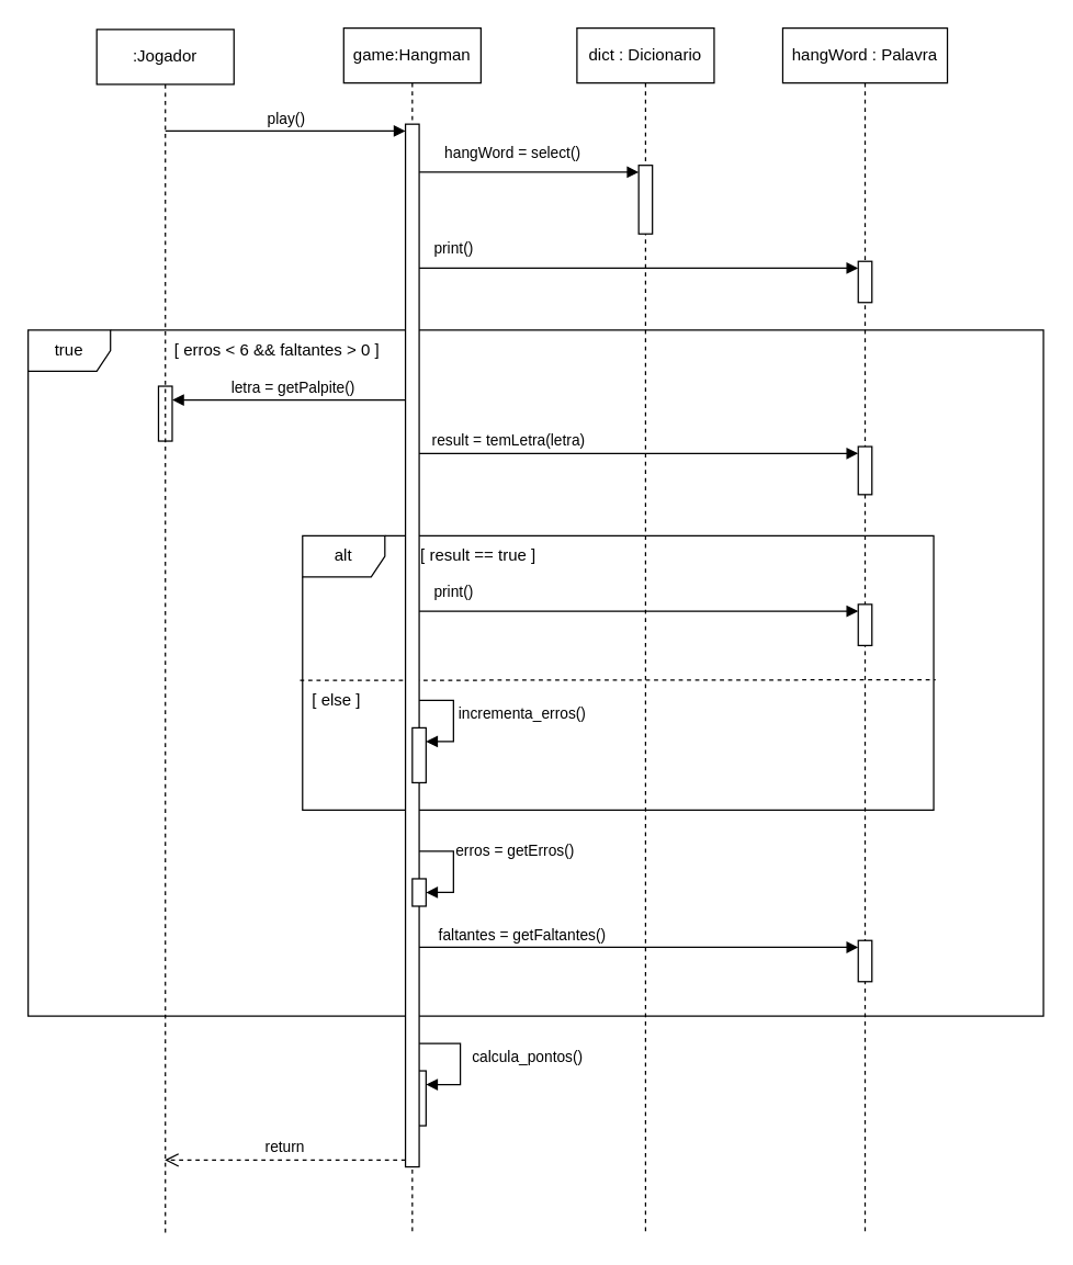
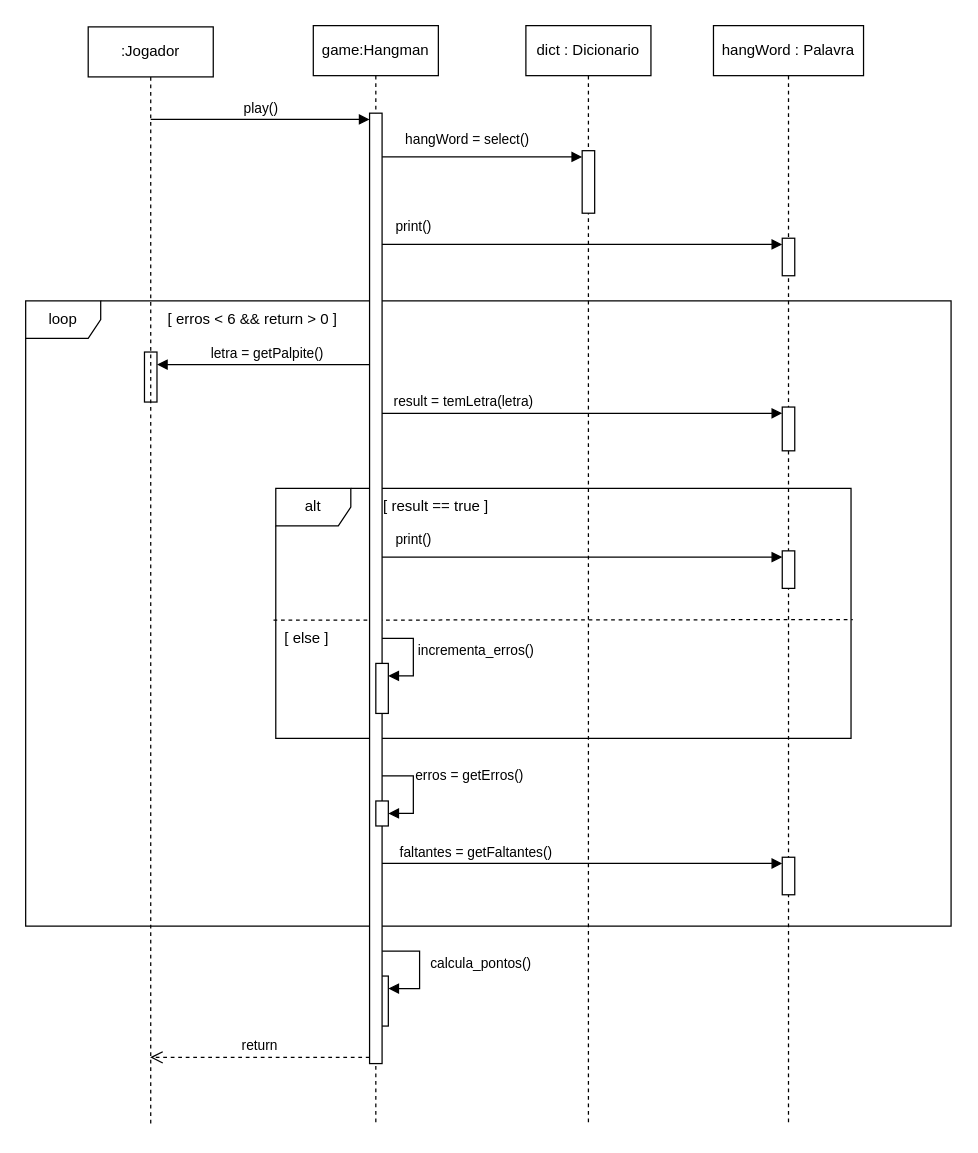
  <mxCell id="0" />
  <mxCell id="1" parent="0" />
  <mxCell id="2" value="game:Hangman" style="shape=umlLifeline;perimeter=lifelinePerimeter;whiteSpace=wrap;html=1;container=1;dropTarget=0;collapsible=0;recursiveResize=0;outlineConnect=0;portConstraint=eastwest;newEdgeStyle={&quot;curved&quot;:0,&quot;rounded&quot;:0};" parent="1" vertex="1"><mxGeometry x="250" y="20" width="100" height="880" as="geometry" /></mxCell>
  <mxCell id="3" value="letra = getPalpite()" style="html=1;verticalAlign=bottom;endArrow=block;curved=0;rounded=0;entryX=1;entryY=0;entryDx=0;entryDy=5;entryPerimeter=0;" parent="2" edge="1"><mxGeometry relative="1" as="geometry"><mxPoint x="49.5" y="271" as="sourcePoint" /><mxPoint x="-125" y="271" as="targetPoint" /></mxGeometry></mxCell>
  <mxCell id="4" value="" style="html=1;points=[[0,0,0,0,5],[0,1,0,0,-5],[1,0,0,0,5],[1,1,0,0,-5]];perimeter=orthogonalPerimeter;outlineConnect=0;targetShapes=umlLifeline;portConstraint=eastwest;newEdgeStyle={&quot;curved&quot;:0,&quot;rounded&quot;:0};" parent="2" vertex="1"><mxGeometry x="-135" y="261" width="10" height="40" as="geometry" /></mxCell>
  <mxCell id="5" value="calcula_pontos()" style="html=1;align=left;spacingLeft=2;endArrow=block;rounded=0;edgeStyle=orthogonalEdgeStyle;curved=0;rounded=0;" parent="2" target="6" edge="1"><mxGeometry x="-0.059" y="5" relative="1" as="geometry"><mxPoint x="55" y="740" as="sourcePoint" /><Array as="points"><mxPoint x="85" y="770" /></Array><mxPoint as="offset" /></mxGeometry></mxCell>
  <mxCell id="6" value="" style="html=1;points=[[0,0,0,0,5],[0,1,0,0,-5],[1,0,0,0,5],[1,1,0,0,-5]];perimeter=orthogonalPerimeter;outlineConnect=0;targetShapes=umlLifeline;portConstraint=eastwest;newEdgeStyle={&quot;curved&quot;:0,&quot;rounded&quot;:0};" parent="2" vertex="1"><mxGeometry x="50" y="760" width="10" height="40" as="geometry" /></mxCell>
  <mxCell id="7" value=":Jogador" style="shape=umlLifeline;perimeter=lifelinePerimeter;whiteSpace=wrap;html=1;container=1;dropTarget=0;collapsible=0;recursiveResize=0;outlineConnect=0;portConstraint=eastwest;newEdgeStyle={&quot;curved&quot;:0,&quot;rounded&quot;:0};" parent="1" vertex="1"><mxGeometry x="70" y="21" width="100" height="879" as="geometry" /></mxCell>
  <mxCell id="8" value="hangWord : Palavra" style="shape=umlLifeline;perimeter=lifelinePerimeter;whiteSpace=wrap;html=1;container=1;dropTarget=0;collapsible=0;recursiveResize=0;outlineConnect=0;portConstraint=eastwest;newEdgeStyle={&quot;curved&quot;:0,&quot;rounded&quot;:0};" parent="1" vertex="1"><mxGeometry x="570" y="20" width="120" height="880" as="geometry" /></mxCell>
  <mxCell id="9" value="" style="html=1;points=[[0,0,0,0,5],[0,1,0,0,-5],[1,0,0,0,5],[1,1,0,0,-5]];perimeter=orthogonalPerimeter;outlineConnect=0;targetShapes=umlLifeline;portConstraint=eastwest;newEdgeStyle={&quot;curved&quot;:0,&quot;rounded&quot;:0};" parent="8" vertex="1"><mxGeometry x="55" y="170" width="10" height="30" as="geometry" /></mxCell>
  <mxCell id="10" value="" style="html=1;points=[[0,0,0,0,5],[0,1,0,0,-5],[1,0,0,0,5],[1,1,0,0,-5]];perimeter=orthogonalPerimeter;outlineConnect=0;targetShapes=umlLifeline;portConstraint=eastwest;newEdgeStyle={&quot;curved&quot;:0,&quot;rounded&quot;:0};" parent="8" vertex="1"><mxGeometry x="55" y="305" width="10" height="35" as="geometry" /></mxCell>
  <mxCell id="11" value="" style="html=1;points=[[0,0,0,0,5],[0,1,0,0,-5],[1,0,0,0,5],[1,1,0,0,-5]];perimeter=orthogonalPerimeter;outlineConnect=0;targetShapes=umlLifeline;portConstraint=eastwest;newEdgeStyle={&quot;curved&quot;:0,&quot;rounded&quot;:0};" parent="8" vertex="1"><mxGeometry x="55" y="665" width="10" height="30" as="geometry" /></mxCell>
  <mxCell id="12" value="dict : Dicionario" style="shape=umlLifeline;perimeter=lifelinePerimeter;whiteSpace=wrap;html=1;container=1;dropTarget=0;collapsible=0;recursiveResize=0;outlineConnect=0;portConstraint=eastwest;newEdgeStyle={&quot;curved&quot;:0,&quot;rounded&quot;:0};" parent="1" vertex="1"><mxGeometry x="420" y="20" width="100" height="880" as="geometry" /></mxCell>
  <mxCell id="13" value="" style="html=1;points=[[0,0,0,0,5],[0,1,0,0,-5],[1,0,0,0,5],[1,1,0,0,-5]];perimeter=orthogonalPerimeter;outlineConnect=0;targetShapes=umlLifeline;portConstraint=eastwest;newEdgeStyle={&quot;curved&quot;:0,&quot;rounded&quot;:0};" parent="12" vertex="1"><mxGeometry x="45" y="100" width="10" height="50" as="geometry" /></mxCell>
  <mxCell id="14" value="hangWord = select()" style="html=1;verticalAlign=bottom;endArrow=block;curved=0;rounded=0;entryX=0;entryY=0;entryDx=0;entryDy=5;" parent="1" source="31" target="13" edge="1"><mxGeometry x="-0.152" y="5" relative="1" as="geometry"><mxPoint x="340" y="125" as="sourcePoint" /><mxPoint as="offset" /></mxGeometry></mxCell>
  <mxCell id="15" value="print()" style="html=1;verticalAlign=bottom;endArrow=block;curved=0;rounded=0;entryX=0;entryY=0;entryDx=0;entryDy=5;" parent="1" target="9" edge="1"><mxGeometry x="-0.815" y="5" relative="1" as="geometry"><mxPoint x="300" y="195" as="sourcePoint" /><mxPoint as="offset" /></mxGeometry></mxCell>
  <mxCell id="16" value="result = temLetra(letra)" style="html=1;verticalAlign=bottom;endArrow=block;curved=0;rounded=0;entryX=0;entryY=0;entryDx=0;entryDy=5;" parent="1" target="10" edge="1"><mxGeometry x="-0.568" relative="1" as="geometry"><mxPoint x="300" y="330" as="sourcePoint" /><mxPoint as="offset" /></mxGeometry></mxCell>
  <mxCell id="17" value="alt" style="shape=umlFrame;whiteSpace=wrap;html=1;pointerEvents=0;" parent="1" vertex="1"><mxGeometry x="220" y="390" width="460" height="200" as="geometry" /></mxCell>
  <mxCell id="18" value="" style="endArrow=none;dashed=1;html=1;rounded=0;exitX=-0.004;exitY=0.527;exitDx=0;exitDy=0;exitPerimeter=0;entryX=1.003;entryY=0.525;entryDx=0;entryDy=0;entryPerimeter=0;" parent="1" source="17" target="17" edge="1"><mxGeometry width="50" height="50" relative="1" as="geometry"><mxPoint x="370" y="470" as="sourcePoint" /><mxPoint x="420" y="420" as="targetPoint" /></mxGeometry></mxCell>
  <mxCell id="19" value="[ result == true ]&amp;nbsp;" style="text;html=1;align=center;verticalAlign=middle;whiteSpace=wrap;rounded=0;" parent="1" vertex="1"><mxGeometry x="300" y="390" width="100" height="30" as="geometry" /></mxCell>
  <mxCell id="20" value="[&lt;span style=&quot;background-color: initial;&quot;&gt;&amp;nbsp;else ]&lt;/span&gt;" style="text;html=1;align=center;verticalAlign=middle;whiteSpace=wrap;rounded=0;" parent="1" vertex="1"><mxGeometry x="220" y="500" width="50" height="20" as="geometry" /></mxCell>
  <mxCell id="21" value="" style="html=1;points=[[0,0,0,0,5],[0,1,0,0,-5],[1,0,0,0,5],[1,1,0,0,-5]];perimeter=orthogonalPerimeter;outlineConnect=0;targetShapes=umlLifeline;portConstraint=eastwest;newEdgeStyle={&quot;curved&quot;:0,&quot;rounded&quot;:0};" parent="1" vertex="1"><mxGeometry x="625" y="440" width="10" height="30" as="geometry" /></mxCell>
  <mxCell id="22" value="print()" style="html=1;verticalAlign=bottom;endArrow=block;curved=0;rounded=0;entryX=0;entryY=0;entryDx=0;entryDy=5;" parent="1" target="21" edge="1"><mxGeometry x="-0.815" y="5" relative="1" as="geometry"><mxPoint x="300" y="445" as="sourcePoint" /><mxPoint as="offset" /></mxGeometry></mxCell>
  <mxCell id="23" value="incrementa_erros()" style="html=1;align=left;spacingLeft=2;endArrow=block;rounded=0;edgeStyle=orthogonalEdgeStyle;curved=0;rounded=0;" parent="1" target="32" edge="1"><mxGeometry relative="1" as="geometry"><mxPoint x="300" y="510" as="sourcePoint" /><Array as="points"><mxPoint x="330" y="540" /></Array></mxGeometry></mxCell>
- <mxCell id="24" value="true" style="shape=umlFrame;whiteSpace=wrap;html=1;pointerEvents=0;" parent="1" vertex="1"><mxGeometry x="20" y="240" width="740" height="500" as="geometry" /></mxCell>
- <mxCell id="25" value="&amp;nbsp;[ erros &amp;lt; 6 &amp;amp;&amp;amp; faltantes &amp;gt; 0 ]" style="text;html=1;align=center;verticalAlign=middle;whiteSpace=wrap;rounded=0;" parent="1" vertex="1"><mxGeometry x="110" y="240" width="180" height="30" as="geometry" /></mxCell>
+ <mxCell id="24" value="loop" style="shape=umlFrame;whiteSpace=wrap;html=1;pointerEvents=0;" parent="1" vertex="1"><mxGeometry x="20" y="240" width="740" height="500" as="geometry" /></mxCell>
+ <mxCell id="25" value="&amp;nbsp;[ erros &amp;lt; 6 &amp;amp;&amp;amp; return &amp;gt; 0 ]" style="text;html=1;align=center;verticalAlign=middle;whiteSpace=wrap;rounded=0;" parent="1" vertex="1"><mxGeometry x="110" y="240" width="180" height="30" as="geometry" /></mxCell>
  <mxCell id="26" value="erros = getErros()" style="html=1;align=left;spacingLeft=2;endArrow=block;rounded=0;edgeStyle=orthogonalEdgeStyle;curved=0;rounded=0;" parent="1" target="33" edge="1"><mxGeometry x="-0.294" relative="1" as="geometry"><mxPoint x="300" y="620" as="sourcePoint" /><Array as="points"><mxPoint x="330" y="650" /></Array><mxPoint as="offset" /></mxGeometry></mxCell>
  <mxCell id="27" value="faltantes = getFaltantes()" style="html=1;verticalAlign=bottom;endArrow=block;curved=0;rounded=0;entryX=0;entryY=0;entryDx=0;entryDy=5;" parent="1" target="11" edge="1"><mxGeometry x="-0.508" relative="1" as="geometry"><mxPoint x="300" y="690" as="sourcePoint" /><mxPoint as="offset" /></mxGeometry></mxCell>
  <mxCell id="28" value="play()" style="html=1;verticalAlign=bottom;endArrow=block;curved=0;rounded=0;entryX=0;entryY=0;entryDx=0;entryDy=5;" parent="1" target="31" edge="1"><mxGeometry relative="1" as="geometry"><mxPoint x="120" y="95" as="sourcePoint" /></mxGeometry></mxCell>
  <mxCell id="29" value="return" style="html=1;verticalAlign=bottom;endArrow=open;dashed=1;endSize=8;curved=0;rounded=0;exitX=0;exitY=1;exitDx=0;exitDy=-5;" parent="1" source="31" target="7" edge="1"><mxGeometry relative="1" as="geometry"><mxPoint x="120" y="165" as="targetPoint" /></mxGeometry></mxCell>
  <mxCell id="30" value="" style="html=1;verticalAlign=bottom;endArrow=block;curved=0;rounded=0;entryX=0;entryY=0;entryDx=0;entryDy=5;" parent="1" source="2" target="31" edge="1"><mxGeometry x="-0.152" y="5" relative="1" as="geometry"><mxPoint x="300" y="125" as="sourcePoint" /><mxPoint x="465" y="125" as="targetPoint" /><mxPoint as="offset" /></mxGeometry></mxCell>
  <mxCell id="31" value="" style="html=1;points=[[0,0,0,0,5],[0,1,0,0,-5],[1,0,0,0,5],[1,1,0,0,-5]];perimeter=orthogonalPerimeter;outlineConnect=0;targetShapes=umlLifeline;portConstraint=eastwest;newEdgeStyle={&quot;curved&quot;:0,&quot;rounded&quot;:0};" parent="1" vertex="1"><mxGeometry x="295" y="90" width="10" height="760" as="geometry" /></mxCell>
  <mxCell id="32" value="" style="html=1;points=[[0,0,0,0,5],[0,1,0,0,-5],[1,0,0,0,5],[1,1,0,0,-5]];perimeter=orthogonalPerimeter;outlineConnect=0;targetShapes=umlLifeline;portConstraint=eastwest;newEdgeStyle={&quot;curved&quot;:0,&quot;rounded&quot;:0};" parent="1" vertex="1"><mxGeometry x="300" y="530" width="10" height="40" as="geometry" /></mxCell>
  <mxCell id="33" value="" style="html=1;points=[[0,0,0,0,5],[0,1,0,0,-5],[1,0,0,0,5],[1,1,0,0,-5]];perimeter=orthogonalPerimeter;outlineConnect=0;targetShapes=umlLifeline;portConstraint=eastwest;newEdgeStyle={&quot;curved&quot;:0,&quot;rounded&quot;:0};" parent="1" vertex="1"><mxGeometry x="300" y="640" width="10" height="20" as="geometry" /></mxCell>
